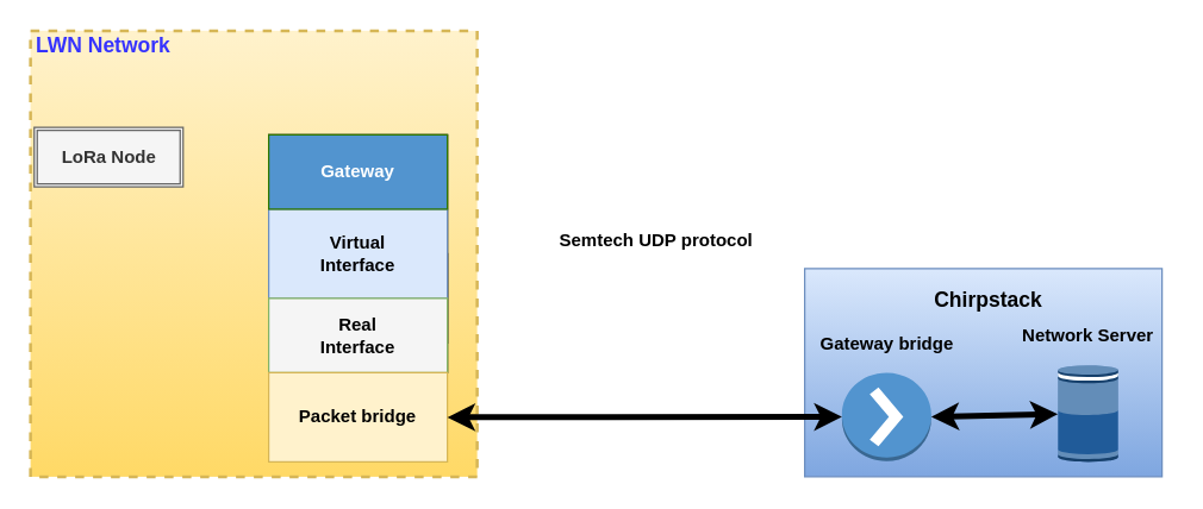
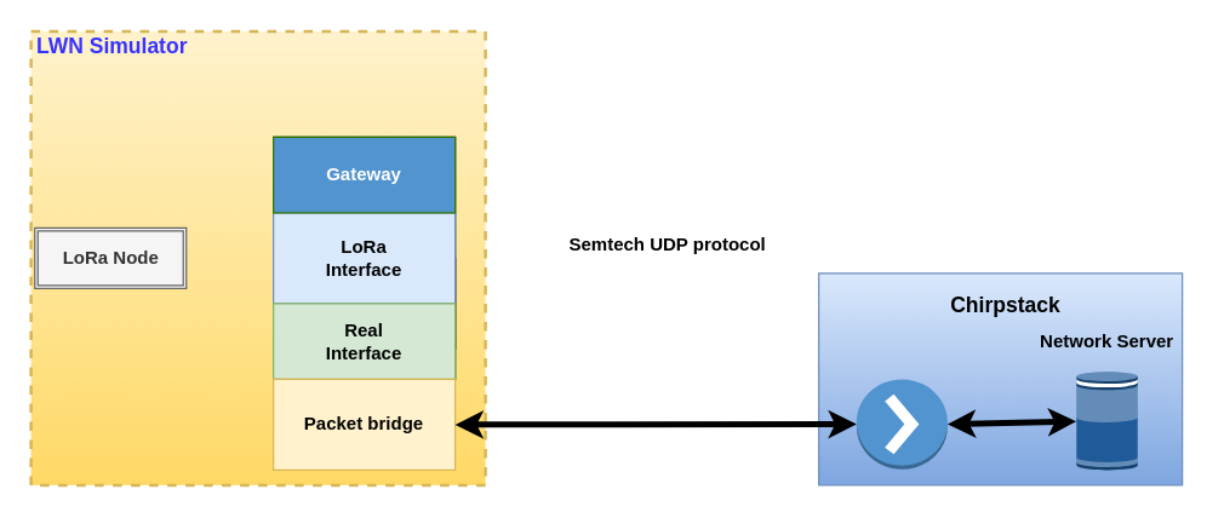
  <mxCell id="0" />
  <mxCell id="1" parent="0" />
- <mxCell id="2" value="&lt;font style=&quot;font-size: 14px;&quot; color=&quot;#3633ff&quot;&gt;LWN Network&lt;/font&gt;" style="html=1;fontStyle=1;align=left;verticalAlign=top;spacing=0;labelBorderColor=none;fillColor=#fff2cc;dashed=1;strokeWidth=2;strokeColor=#d6b656;spacingLeft=4;spacingTop=-3;gradientColor=#ffd966;" vertex="1" parent="1"><mxGeometry x="20" y="20" width="300" height="300" as="geometry" /></mxCell>
+ <mxCell id="2" value="&lt;font style=&quot;font-size: 14px;&quot; color=&quot;#3633ff&quot;&gt;LWN Simulator&lt;/font&gt;" style="html=1;fontStyle=1;align=left;verticalAlign=top;spacing=0;labelBorderColor=none;fillColor=#fff2cc;dashed=1;strokeWidth=2;strokeColor=#d6b656;spacingLeft=4;spacingTop=-3;gradientColor=#ffd966;" vertex="1" parent="1"><mxGeometry x="20" y="20" width="300" height="300" as="geometry" /></mxCell>
  <mxCell id="3" value="" style="html=1;rounded=0;strokeColor=none;" edge="1" parent="1"><mxGeometry width="100" relative="1" as="geometry"><mxPoint x="310" y="30" as="sourcePoint" /><mxPoint x="410" y="30" as="targetPoint" /></mxGeometry></mxCell>
- <mxCell id="4" value="&lt;b&gt;LoRa Node&lt;/b&gt;" style="shape=ext;double=1;rounded=0;whiteSpace=wrap;html=1;fillColor=#f5f5f5;fontColor=#333333;strokeColor=#666666;" vertex="1" parent="1"><mxGeometry x="22.5" y="85" width="100" height="40" as="geometry" /></mxCell>
+ <mxCell id="4" value="&lt;b&gt;LoRa Node&lt;/b&gt;" style="shape=ext;double=1;rounded=0;whiteSpace=wrap;html=1;fillColor=#f5f5f5;fontColor=#333333;strokeColor=#666666;" vertex="1" parent="1"><mxGeometry x="22.5" y="150" width="100" height="40" as="geometry" /></mxCell>
  <mxCell id="5" value="Forwarder" style="rounded=0;whiteSpace=wrap;html=1;" vertex="1" parent="1"><mxGeometry x="180" y="170" width="120" height="60" as="geometry" /></mxCell>
  <mxCell id="6" value="" style="rounded=0;whiteSpace=wrap;html=1;" vertex="1" parent="1"><mxGeometry x="180" y="90" width="120" height="160" as="geometry" /></mxCell>
- <mxCell id="7" value="&lt;b&gt;Virtual&lt;br&gt;Interface&lt;/b&gt;" style="whiteSpace=wrap;html=1;fillColor=#dae8fc;strokeColor=#6c8ebf;" vertex="1" parent="1"><mxGeometry x="180" y="140" width="120" height="60" as="geometry" /></mxCell>
- <mxCell id="8" value="&lt;b&gt;Real&lt;br&gt;Interface&lt;/b&gt;" style="whiteSpace=wrap;html=1;fillColor=#f5f5f5;strokeColor=#82b366;" vertex="1" parent="1"><mxGeometry x="180" y="200" width="120" height="50" as="geometry" /></mxCell>
+ <mxCell id="7" value="&lt;b&gt;LoRa&lt;br&gt;Interface&lt;/b&gt;" style="whiteSpace=wrap;html=1;fillColor=#dae8fc;strokeColor=#6c8ebf;" vertex="1" parent="1"><mxGeometry x="180" y="140" width="120" height="60" as="geometry" /></mxCell>
+ <mxCell id="8" value="&lt;b&gt;Real&lt;br&gt;Interface&lt;/b&gt;" style="whiteSpace=wrap;html=1;fillColor=#d5e8d4;strokeColor=#82b366;" vertex="1" parent="1"><mxGeometry x="180" y="200" width="120" height="50" as="geometry" /></mxCell>
  <mxCell id="9" value="&lt;b&gt;Packet bridge&lt;/b&gt;" style="rounded=0;whiteSpace=wrap;html=1;fillColor=#fff2cc;strokeColor=#d6b656;" vertex="1" parent="1"><mxGeometry x="180" y="250" width="120" height="60" as="geometry" /></mxCell>
  <mxCell id="10" value="&lt;b&gt;Gateway&lt;/b&gt;" style="rounded=0;whiteSpace=wrap;html=1;fillColor=#5294cf;fontColor=#ffffff;strokeColor=#2D7600;" vertex="1" parent="1"><mxGeometry x="180" y="90" width="120" height="50" as="geometry" /></mxCell>
  <mxCell id="11" value="" style="rounded=0;whiteSpace=wrap;html=1;fillColor=#dae8fc;strokeColor=#6c8ebf;gradientColor=#7ea6e0;" vertex="1" parent="1"><mxGeometry x="540" y="180" width="240" height="140" as="geometry" /></mxCell>
  <mxCell id="12" value="" style="outlineConnect=0;dashed=0;verticalLabelPosition=bottom;verticalAlign=top;align=center;html=1;shape=mxgraph.aws3.action;fillColor=#5294CF;gradientColor=none;" vertex="1" parent="1"><mxGeometry x="565" y="250" width="60" height="59.5" as="geometry" /></mxCell>
  <mxCell id="13" value="" style="outlineConnect=0;dashed=0;verticalLabelPosition=bottom;verticalAlign=top;align=center;html=1;shape=mxgraph.aws3.echo;fillColor=#205B99;gradientColor=none;" vertex="1" parent="1"><mxGeometry x="710" y="245" width="40.5" height="65" as="geometry" /></mxCell>
  <mxCell id="14" value="&lt;b&gt;Network Server&lt;/b&gt;" style="text;html=1;align=center;verticalAlign=middle;resizable=0;points=[];autosize=1;strokeColor=none;fillColor=none;" vertex="1" parent="1"><mxGeometry x="675.25" y="210" width="110" height="30" as="geometry" /></mxCell>
- <mxCell id="15" value="&lt;b&gt;Gateway bridge&lt;/b&gt;" style="text;html=1;align=center;verticalAlign=middle;resizable=0;points=[];autosize=1;strokeColor=none;fillColor=none;" vertex="1" parent="1"><mxGeometry x="540" y="215.5" width="110" height="30" as="geometry" /></mxCell>
  <mxCell id="16" value="&lt;b&gt;&lt;font style=&quot;font-size: 14px;&quot;&gt;Chirpstack&amp;nbsp;&lt;/font&gt;&lt;/b&gt;" style="text;html=1;align=center;verticalAlign=middle;resizable=0;points=[];autosize=1;strokeColor=none;fillColor=none;strokeWidth=3;" vertex="1" parent="1"><mxGeometry x="615" y="185.5" width="100" height="30" as="geometry" /></mxCell>
  <mxCell id="17" value="" style="endArrow=classic;startArrow=classic;html=1;rounded=0;strokeWidth=4;exitX=1;exitY=0.5;exitDx=0;exitDy=0;exitPerimeter=0;" edge="1" parent="1" source="12" target="13"><mxGeometry width="50" height="50" relative="1" as="geometry"><mxPoint x="613" y="269" as="sourcePoint" /><mxPoint x="680" y="269" as="targetPoint" /></mxGeometry></mxCell>
  <mxCell id="18" value="" style="endArrow=classic;startArrow=classic;html=1;rounded=0;exitX=1;exitY=0.5;exitDx=0;exitDy=0;strokeWidth=4;entryX=0;entryY=0.5;entryDx=0;entryDy=0;entryPerimeter=0;" edge="1" parent="1" source="9" target="12"><mxGeometry width="50" height="50" relative="1" as="geometry"><mxPoint x="500" y="210" as="sourcePoint" /><mxPoint x="440" y="330" as="targetPoint" /></mxGeometry></mxCell>
  <mxCell id="19" value="&lt;b&gt;Semtech UDP protocol&lt;/b&gt;" style="text;html=1;align=center;verticalAlign=middle;resizable=0;points=[];autosize=1;strokeColor=none;fillColor=none;" vertex="1" parent="1"><mxGeometry x="365" y="145.5" width="150" height="30" as="geometry" /></mxCell>
